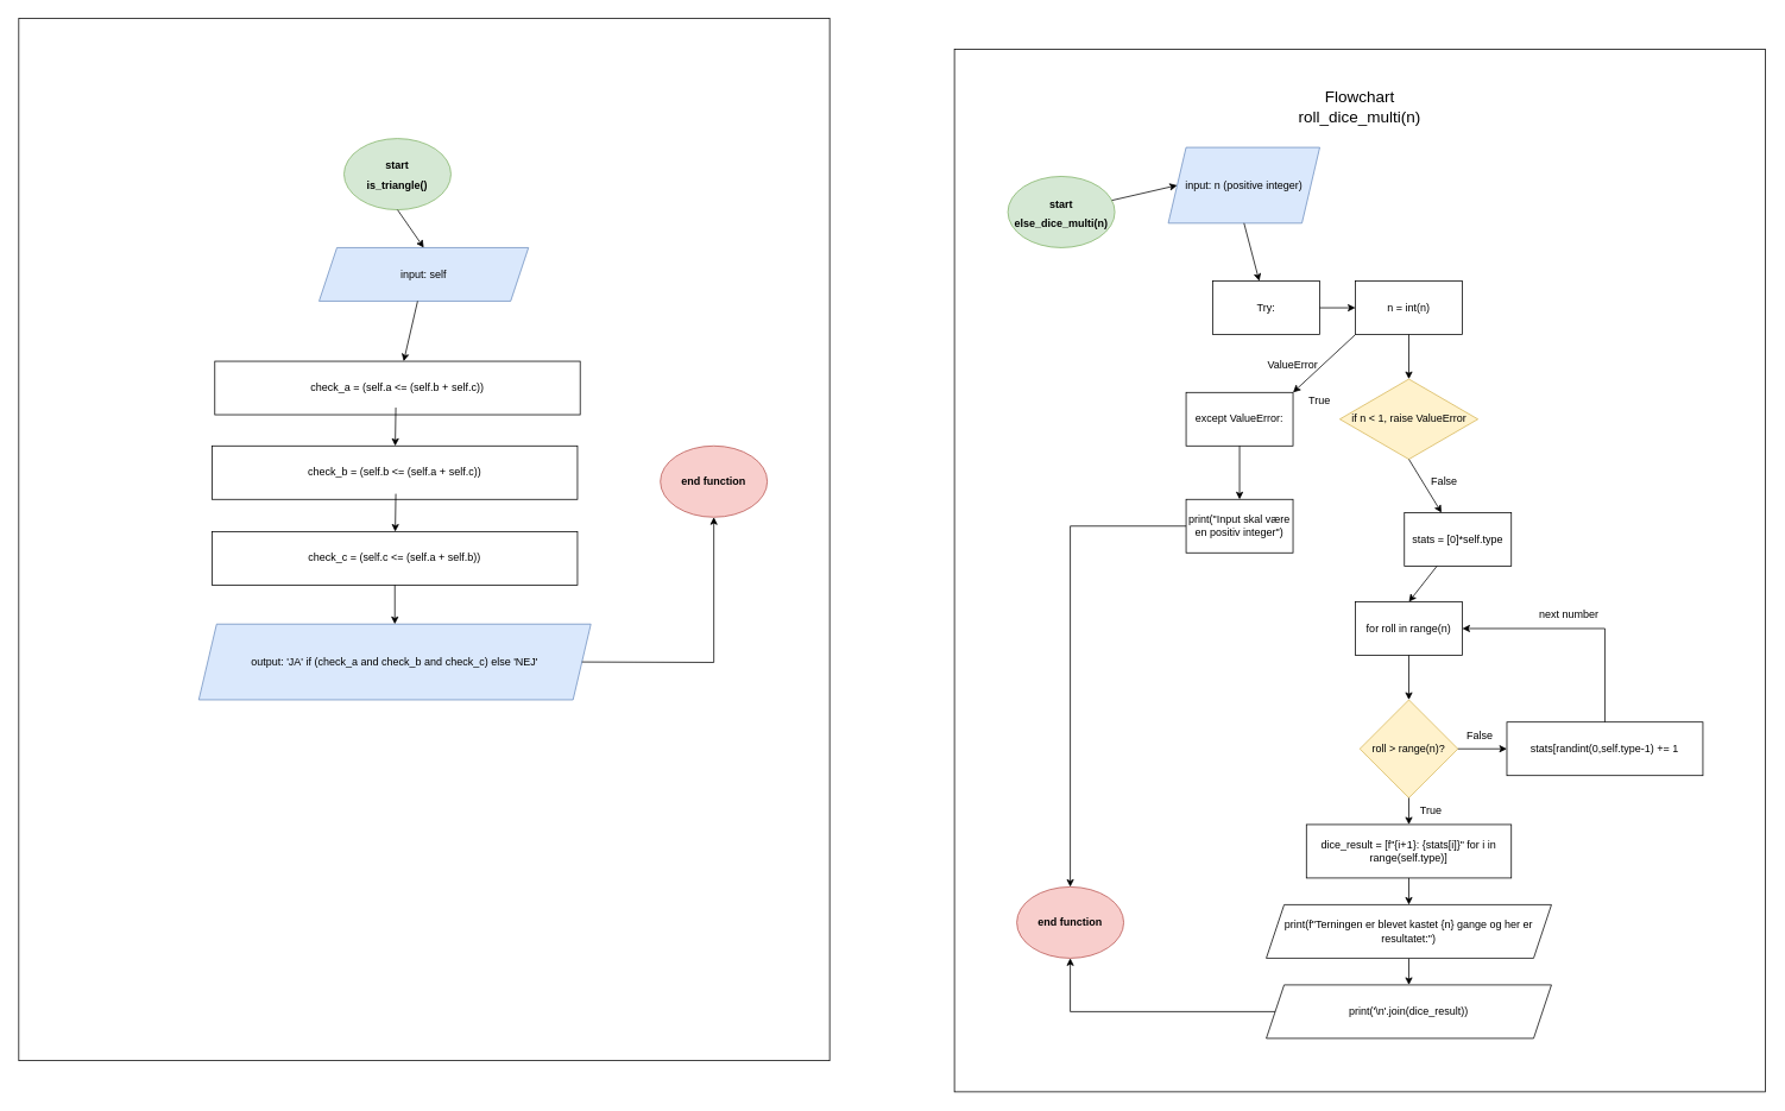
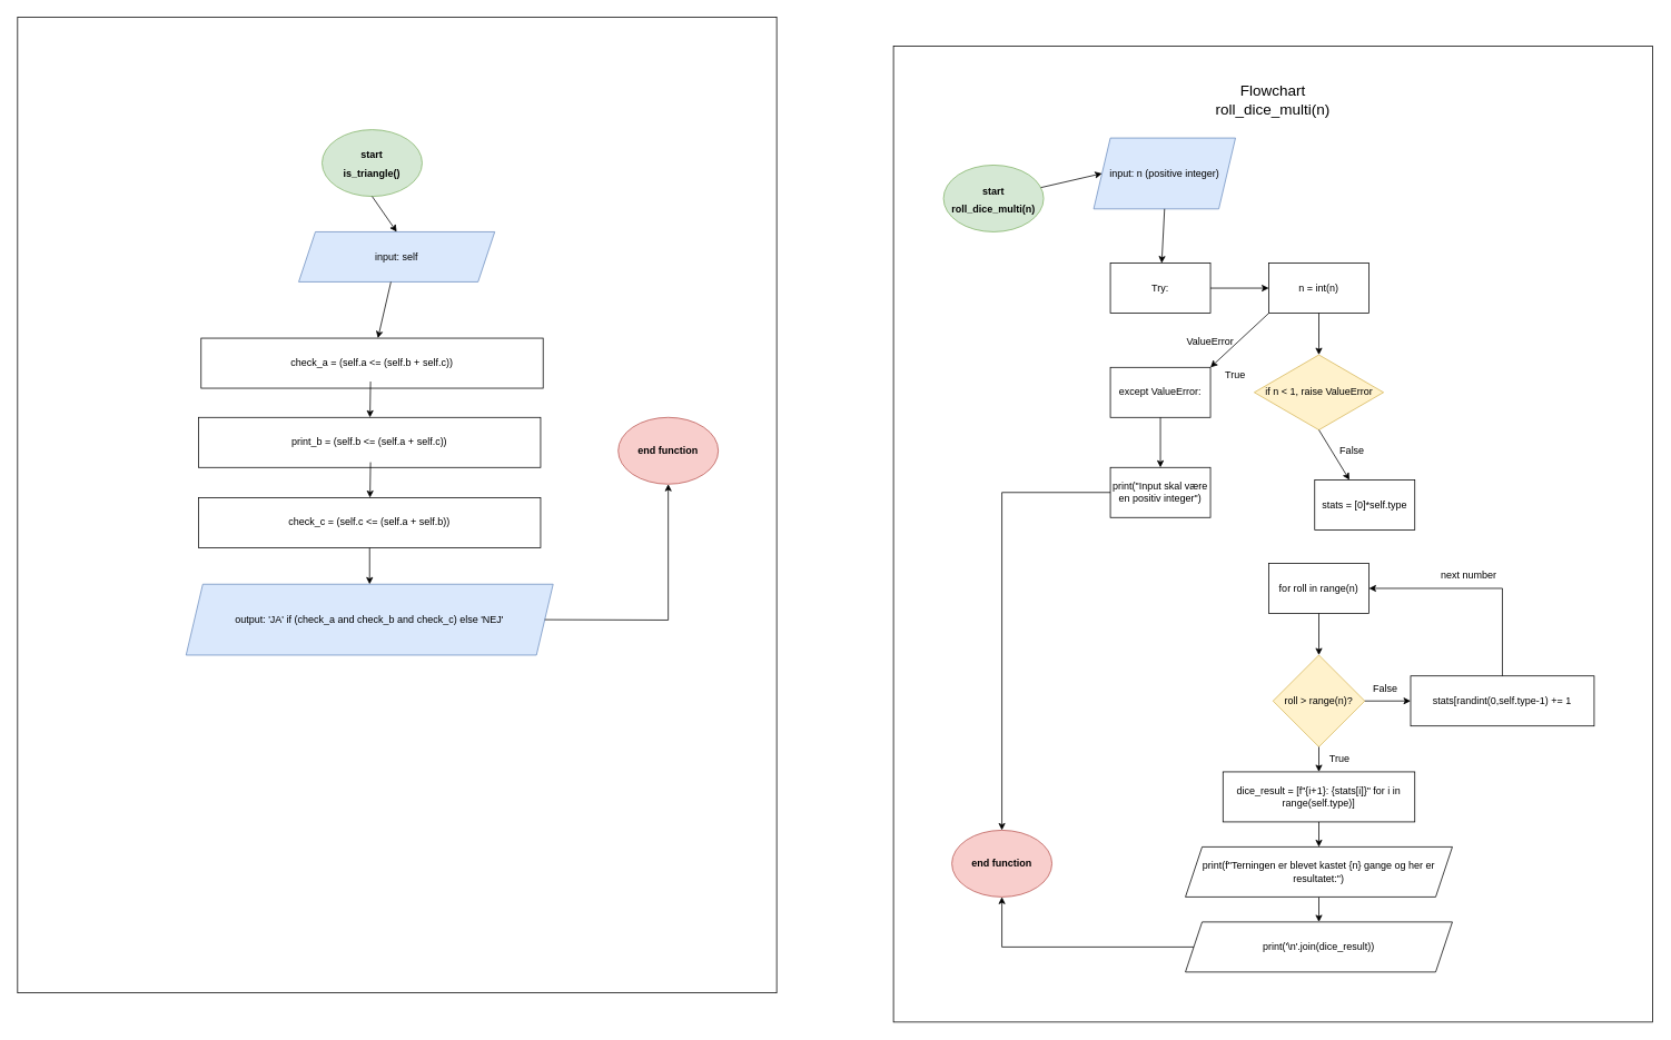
  <mxCell id="0" />
  <mxCell id="1" parent="0" />
  <mxCell id="2" value="" style="rounded=0;whiteSpace=wrap;html=1;" vertex="1" parent="1"><mxGeometry x="1070" y="55" width="910" height="1170" as="geometry" /></mxCell>
  <mxCell id="3" value="&lt;font style=&quot;font-size: 18px;&quot;&gt;Flowchart &lt;br&gt;roll_dice_multi(n)&lt;/font&gt;" style="text;html=1;strokeColor=none;fillColor=none;align=center;verticalAlign=middle;whiteSpace=wrap;rounded=0;" vertex="1" parent="1"><mxGeometry x="1410" y="105" width="230" height="30" as="geometry" /></mxCell>
- <mxCell id="4" value="&lt;font style=&quot;font-size: 12px;&quot;&gt;&lt;b&gt;start&lt;br&gt;else_dice_multi(n)&lt;/b&gt;&lt;/font&gt;" style="ellipse;whiteSpace=wrap;html=1;fontSize=18;fillColor=#d5e8d4;strokeColor=#82b366;" vertex="1" parent="1"><mxGeometry x="1130" y="197.5" width="120" height="80" as="geometry" /></mxCell>
+ <mxCell id="4" value="&lt;font style=&quot;font-size: 12px;&quot;&gt;&lt;b&gt;start&lt;br&gt;roll_dice_multi(n)&lt;/b&gt;&lt;/font&gt;" style="ellipse;whiteSpace=wrap;html=1;fontSize=18;fillColor=#d5e8d4;strokeColor=#82b366;" vertex="1" parent="1"><mxGeometry x="1130" y="197.5" width="120" height="80" as="geometry" /></mxCell>
  <mxCell id="5" value="" style="endArrow=classic;html=1;rounded=0;fontSize=12;entryX=0;entryY=0.5;entryDx=0;entryDy=0;" edge="1" parent="1" source="4" target="6"><mxGeometry width="50" height="50" relative="1" as="geometry"><mxPoint x="1330" y="305" as="sourcePoint" /><mxPoint x="1380" y="255" as="targetPoint" /></mxGeometry></mxCell>
  <mxCell id="6" value="input: n (positive integer)" style="shape=parallelogram;perimeter=parallelogramPerimeter;whiteSpace=wrap;html=1;fixedSize=1;fontSize=12;fillColor=#dae8fc;strokeColor=#6c8ebf;" vertex="1" parent="1"><mxGeometry x="1310" y="165" width="170" height="85" as="geometry" /></mxCell>
- <mxCell id="7" value="Try:" style="rounded=0;whiteSpace=wrap;html=1;fontSize=12;" vertex="1" parent="1"><mxGeometry x="1360" y="315" width="120" height="60" as="geometry" /></mxCell>
+ <mxCell id="7" value="Try:" style="rounded=0;whiteSpace=wrap;html=1;fontSize=12;" vertex="1" parent="1"><mxGeometry x="1330" y="315" width="120" height="60" as="geometry" /></mxCell>
  <mxCell id="8" value="" style="endArrow=classic;html=1;rounded=0;fontSize=12;exitX=0.5;exitY=1;exitDx=0;exitDy=0;" edge="1" parent="1" source="6" target="7"><mxGeometry width="50" height="50" relative="1" as="geometry"><mxPoint x="1405" y="175" as="sourcePoint" /><mxPoint x="1405" y="205" as="targetPoint" /></mxGeometry></mxCell>
  <mxCell id="9" value="" style="endArrow=classic;html=1;rounded=0;fontSize=12;exitX=1;exitY=0.5;exitDx=0;exitDy=0;entryX=0;entryY=0.5;entryDx=0;entryDy=0;" edge="1" parent="1" source="7" target="10"><mxGeometry width="50" height="50" relative="1" as="geometry"><mxPoint x="1440" y="295" as="sourcePoint" /><mxPoint x="1490" y="245" as="targetPoint" /></mxGeometry></mxCell>
  <mxCell id="10" value="n = int(n)" style="rounded=0;whiteSpace=wrap;html=1;fontSize=12;" vertex="1" parent="1"><mxGeometry x="1520" y="315" width="120" height="60" as="geometry" /></mxCell>
  <mxCell id="11" value="" style="endArrow=classic;html=1;rounded=0;fontSize=12;exitX=0.5;exitY=1;exitDx=0;exitDy=0;" edge="1" parent="1" source="10" target="12"><mxGeometry width="50" height="50" relative="1" as="geometry"><mxPoint x="1490" y="325" as="sourcePoint" /><mxPoint x="1540" y="275" as="targetPoint" /></mxGeometry></mxCell>
  <mxCell id="12" value="if n &amp;lt; 1, raise ValueError" style="rhombus;whiteSpace=wrap;html=1;fontSize=12;fillColor=#fff2cc;strokeColor=#d6b656;" vertex="1" parent="1"><mxGeometry x="1502.5" y="425" width="155" height="90" as="geometry" /></mxCell>
  <mxCell id="13" value="" style="endArrow=classic;html=1;rounded=0;fontSize=12;exitX=0.5;exitY=1;exitDx=0;exitDy=0;" edge="1" parent="1" source="12" target="14"><mxGeometry width="50" height="50" relative="1" as="geometry"><mxPoint x="1550" y="425" as="sourcePoint" /><mxPoint x="1600" y="375" as="targetPoint" /></mxGeometry></mxCell>
  <mxCell id="14" value="stats = [0]*self.type" style="rounded=0;whiteSpace=wrap;html=1;fontSize=12;" vertex="1" parent="1"><mxGeometry x="1575" y="575" width="120" height="60" as="geometry" /></mxCell>
  <mxCell id="15" value="except ValueError:" style="rounded=0;whiteSpace=wrap;html=1;fontSize=12;" vertex="1" parent="1"><mxGeometry x="1330" y="440" width="120" height="60" as="geometry" /></mxCell>
  <mxCell id="16" value="print(&quot;Input skal være en positiv integer&quot;)" style="rounded=0;whiteSpace=wrap;html=1;fontSize=12;" vertex="1" parent="1"><mxGeometry x="1330" y="560" width="120" height="60" as="geometry" /></mxCell>
  <mxCell id="17" value="" style="endArrow=classic;html=1;rounded=0;fontSize=12;exitX=0.5;exitY=1;exitDx=0;exitDy=0;" edge="1" parent="1" source="15" target="16"><mxGeometry width="50" height="50" relative="1" as="geometry"><mxPoint x="1420" y="555" as="sourcePoint" /><mxPoint x="1470" y="505" as="targetPoint" /></mxGeometry></mxCell>
  <mxCell id="18" value="True" style="text;html=1;strokeColor=none;fillColor=none;align=center;verticalAlign=middle;whiteSpace=wrap;rounded=0;fontSize=12;" vertex="1" parent="1"><mxGeometry x="1450" y="435" width="60" height="30" as="geometry" /></mxCell>
  <mxCell id="19" value="False" style="text;html=1;strokeColor=none;fillColor=none;align=center;verticalAlign=middle;whiteSpace=wrap;rounded=0;fontSize=12;" vertex="1" parent="1"><mxGeometry x="1590" y="525" width="60" height="30" as="geometry" /></mxCell>
  <mxCell id="20" value="&lt;b&gt;end function&lt;/b&gt;" style="ellipse;whiteSpace=wrap;html=1;fontSize=12;fillColor=#f8cecc;strokeColor=#b85450;" vertex="1" parent="1"><mxGeometry x="1140" y="995" width="120" height="80" as="geometry" /></mxCell>
  <mxCell id="21" value="for roll in range(n)" style="rounded=0;whiteSpace=wrap;html=1;fontSize=12;" vertex="1" parent="1"><mxGeometry x="1520" y="675" width="120" height="60" as="geometry" /></mxCell>
- <mxCell id="22" value="" style="endArrow=classic;html=1;rounded=0;fontSize=12;entryX=0.5;entryY=0;entryDx=0;entryDy=0;" edge="1" parent="1" source="14" target="21"><mxGeometry width="50" height="50" relative="1" as="geometry"><mxPoint x="1540" y="675" as="sourcePoint" /><mxPoint x="1590" y="625" as="targetPoint" /></mxGeometry></mxCell>
  <mxCell id="23" value="roll &amp;gt; range(n)?" style="rhombus;whiteSpace=wrap;html=1;fontSize=12;fillColor=#fff2cc;strokeColor=#d6b656;" vertex="1" parent="1"><mxGeometry x="1525" y="785" width="110" height="110" as="geometry" /></mxCell>
  <mxCell id="24" value="" style="endArrow=classic;html=1;rounded=0;fontSize=12;exitX=0.5;exitY=1;exitDx=0;exitDy=0;" edge="1" parent="1" source="21" target="23"><mxGeometry width="50" height="50" relative="1" as="geometry"><mxPoint x="1540" y="675" as="sourcePoint" /><mxPoint x="1590" y="625" as="targetPoint" /></mxGeometry></mxCell>
  <mxCell id="25" value="False" style="text;html=1;strokeColor=none;fillColor=none;align=center;verticalAlign=middle;whiteSpace=wrap;rounded=0;fontSize=12;" vertex="1" parent="1"><mxGeometry x="1630" y="810" width="60" height="30" as="geometry" /></mxCell>
  <mxCell id="26" value="" style="endArrow=classic;html=1;rounded=0;fontSize=12;exitX=1;exitY=0.5;exitDx=0;exitDy=0;" edge="1" parent="1" source="23" target="27"><mxGeometry width="50" height="50" relative="1" as="geometry"><mxPoint x="1540" y="675" as="sourcePoint" /><mxPoint x="1610" y="735" as="targetPoint" /></mxGeometry></mxCell>
  <mxCell id="27" value="stats[randint(0,self.type-1) += 1" style="rounded=0;whiteSpace=wrap;html=1;fontSize=12;" vertex="1" parent="1"><mxGeometry x="1690" y="810" width="220" height="60" as="geometry" /></mxCell>
  <mxCell id="28" value="" style="endArrow=classic;html=1;rounded=0;fontSize=12;exitX=0.5;exitY=0;exitDx=0;exitDy=0;entryX=1;entryY=0.5;entryDx=0;entryDy=0;" edge="1" parent="1" source="27" target="21"><mxGeometry width="50" height="50" relative="1" as="geometry"><mxPoint x="1540" y="685" as="sourcePoint" /><mxPoint x="1590" y="635" as="targetPoint" /><Array as="points"><mxPoint x="1800" y="705" /></Array></mxGeometry></mxCell>
  <mxCell id="29" value="next number" style="text;html=1;strokeColor=none;fillColor=none;align=center;verticalAlign=middle;whiteSpace=wrap;rounded=0;fontSize=12;" vertex="1" parent="1"><mxGeometry x="1710" y="675" width="100" height="30" as="geometry" /></mxCell>
  <mxCell id="30" value="" style="endArrow=classic;html=1;rounded=0;fontSize=12;exitX=0.5;exitY=1;exitDx=0;exitDy=0;" edge="1" parent="1" source="23" target="31"><mxGeometry width="50" height="50" relative="1" as="geometry"><mxPoint x="1540" y="775" as="sourcePoint" /><mxPoint x="1590" y="725" as="targetPoint" /></mxGeometry></mxCell>
  <mxCell id="31" value="dice_result =&amp;nbsp;[f&quot;{i+1}: {stats[i]}&quot; for i in range(self.type)]" style="rounded=0;whiteSpace=wrap;html=1;fontSize=12;" vertex="1" parent="1"><mxGeometry x="1465" y="925" width="230" height="60" as="geometry" /></mxCell>
  <mxCell id="32" value="" style="endArrow=classic;html=1;rounded=0;fontSize=12;exitX=0.5;exitY=1;exitDx=0;exitDy=0;entryX=0.5;entryY=0;entryDx=0;entryDy=0;" edge="1" parent="1" source="31" target="39"><mxGeometry width="50" height="50" relative="1" as="geometry"><mxPoint x="1540" y="895" as="sourcePoint" /><mxPoint x="1580" y="1015" as="targetPoint" /></mxGeometry></mxCell>
  <mxCell id="33" value="" style="endArrow=classic;html=1;rounded=0;fontSize=12;exitX=0.5;exitY=1;exitDx=0;exitDy=0;entryX=0.5;entryY=0;entryDx=0;entryDy=0;" edge="1" parent="1" source="39" target="40"><mxGeometry width="50" height="50" relative="1" as="geometry"><mxPoint x="1580" y="1075" as="sourcePoint" /><mxPoint x="1580" y="1115" as="targetPoint" /></mxGeometry></mxCell>
  <mxCell id="34" value="" style="endArrow=classic;html=1;rounded=0;fontSize=12;exitX=0;exitY=0.5;exitDx=0;exitDy=0;entryX=0.5;entryY=1;entryDx=0;entryDy=0;" edge="1" parent="1" source="40" target="20"><mxGeometry width="50" height="50" relative="1" as="geometry"><mxPoint x="1450" y="1135" as="sourcePoint" /><mxPoint x="1470" y="1035" as="targetPoint" /><Array as="points"><mxPoint x="1200" y="1135" /></Array></mxGeometry></mxCell>
  <mxCell id="35" value="" style="endArrow=classic;html=1;rounded=0;fontSize=12;exitX=0;exitY=0.5;exitDx=0;exitDy=0;entryX=0.5;entryY=0;entryDx=0;entryDy=0;" edge="1" parent="1" source="16" target="20"><mxGeometry width="50" height="50" relative="1" as="geometry"><mxPoint x="1420" y="855" as="sourcePoint" /><mxPoint x="1470" y="805" as="targetPoint" /><Array as="points"><mxPoint x="1200" y="590" /></Array></mxGeometry></mxCell>
  <mxCell id="36" value="True" style="text;html=1;strokeColor=none;fillColor=none;align=center;verticalAlign=middle;whiteSpace=wrap;rounded=0;fontSize=12;" vertex="1" parent="1"><mxGeometry x="1575" y="895" width="60" height="30" as="geometry" /></mxCell>
  <mxCell id="37" value="" style="endArrow=classic;html=1;rounded=0;fontSize=12;exitX=0;exitY=1;exitDx=0;exitDy=0;entryX=1;entryY=0;entryDx=0;entryDy=0;" edge="1" parent="1" source="10" target="15"><mxGeometry width="50" height="50" relative="1" as="geometry"><mxPoint x="1430" y="675" as="sourcePoint" /><mxPoint x="1480" y="625" as="targetPoint" /></mxGeometry></mxCell>
  <mxCell id="38" value="ValueError" style="text;html=1;strokeColor=none;fillColor=none;align=center;verticalAlign=middle;whiteSpace=wrap;rounded=0;fontSize=12;" vertex="1" parent="1"><mxGeometry x="1420" y="395" width="60" height="30" as="geometry" /></mxCell>
  <mxCell id="39" value="print(f&quot;Terningen er blevet kastet {n} gange og her er resultatet:&quot;)" style="shape=parallelogram;perimeter=parallelogramPerimeter;whiteSpace=wrap;html=1;fixedSize=1;rounded=0;sketch=0;fontSize=12;" vertex="1" parent="1"><mxGeometry x="1420" y="1015" width="320" height="60" as="geometry" /></mxCell>
  <mxCell id="40" value="print('\n'.join(dice_result))" style="shape=parallelogram;perimeter=parallelogramPerimeter;whiteSpace=wrap;html=1;fixedSize=1;rounded=0;sketch=0;fontSize=12;" vertex="1" parent="1"><mxGeometry x="1420" y="1105" width="320" height="60" as="geometry" /></mxCell>
  <mxCell id="41" value="" style="rounded=0;whiteSpace=wrap;html=1;" vertex="1" parent="1"><mxGeometry x="20" y="20" width="910" height="1170" as="geometry" /></mxCell>
  <mxCell id="42" value="&lt;font style=&quot;font-size: 12px;&quot;&gt;&lt;b&gt;start&lt;br&gt;is_triangle()&lt;br&gt;&lt;/b&gt;&lt;/font&gt;" style="ellipse;whiteSpace=wrap;html=1;fontSize=18;fillColor=#d5e8d4;strokeColor=#82b366;" vertex="1" parent="1"><mxGeometry x="385" y="155" width="120" height="80" as="geometry" /></mxCell>
  <mxCell id="43" value="input: self" style="shape=parallelogram;perimeter=parallelogramPerimeter;whiteSpace=wrap;html=1;fixedSize=1;fontSize=12;fillColor=#dae8fc;strokeColor=#6c8ebf;" vertex="1" parent="1"><mxGeometry x="357" y="277.5" width="235" height="60" as="geometry" /></mxCell>
  <mxCell id="44" value="check_a = (self.a &amp;lt;= (self.b + self.c))" style="rounded=0;whiteSpace=wrap;html=1;fontSize=12;" vertex="1" parent="1"><mxGeometry x="240" y="405" width="410" height="60" as="geometry" /></mxCell>
  <mxCell id="45" value="" style="endArrow=classic;html=1;rounded=0;fontSize=12;" edge="1" parent="1" target="44" source="43"><mxGeometry width="50" height="50" relative="1" as="geometry"><mxPoint x="435" y="370" as="sourcePoint" /><mxPoint x="445" y="295" as="targetPoint" /></mxGeometry></mxCell>
- <mxCell id="46" value="check_b = (self.b &amp;lt;= (self.a + self.c))" style="rounded=0;whiteSpace=wrap;html=1;fontSize=12;" vertex="1" parent="1"><mxGeometry x="237" y="500" width="410" height="60" as="geometry" /></mxCell>
+ <mxCell id="46" value="print_b = (self.b &amp;lt;= (self.a + self.c))" style="rounded=0;whiteSpace=wrap;html=1;fontSize=12;" vertex="1" parent="1"><mxGeometry x="237" y="500" width="410" height="60" as="geometry" /></mxCell>
  <mxCell id="47" value="" style="endArrow=classic;html=1;rounded=0;fontSize=12;" edge="1" parent="1" target="46"><mxGeometry width="50" height="50" relative="1" as="geometry"><mxPoint x="443.109" y="457" as="sourcePoint" /><mxPoint x="445" y="389.5" as="targetPoint" /></mxGeometry></mxCell>
  <mxCell id="48" value="check_c = (self.c &amp;lt;= (self.a + self.b))" style="rounded=0;whiteSpace=wrap;html=1;fontSize=12;" vertex="1" parent="1"><mxGeometry x="237" y="596.25" width="410" height="60" as="geometry" /></mxCell>
  <mxCell id="49" value="" style="endArrow=classic;html=1;rounded=0;fontSize=12;" edge="1" parent="1" target="48"><mxGeometry width="50" height="50" relative="1" as="geometry"><mxPoint x="443.109" y="553.75" as="sourcePoint" /><mxPoint x="445" y="486.25" as="targetPoint" /></mxGeometry></mxCell>
  <mxCell id="50" value="" style="endArrow=classic;html=1;rounded=0;exitX=0.5;exitY=1;exitDx=0;exitDy=0;entryX=0.5;entryY=0;entryDx=0;entryDy=0;" edge="1" parent="1" source="42" target="43"><mxGeometry width="50" height="50" relative="1" as="geometry"><mxPoint x="700" y="465" as="sourcePoint" /><mxPoint x="750" y="415" as="targetPoint" /></mxGeometry></mxCell>
  <mxCell id="51" value="output: 'JA' if (check_a and check_b and check_c) else 'NEJ'" style="shape=parallelogram;perimeter=parallelogramPerimeter;whiteSpace=wrap;html=1;fixedSize=1;fontSize=12;fillColor=#dae8fc;strokeColor=#6c8ebf;" vertex="1" parent="1"><mxGeometry x="222" y="700" width="440" height="85" as="geometry" /></mxCell>
  <mxCell id="52" value="" style="endArrow=classic;html=1;rounded=0;exitX=0.5;exitY=1;exitDx=0;exitDy=0;entryX=0.5;entryY=0;entryDx=0;entryDy=0;" edge="1" parent="1" source="48" target="51"><mxGeometry width="50" height="50" relative="1" as="geometry"><mxPoint x="700" y="575" as="sourcePoint" /><mxPoint x="750" y="525" as="targetPoint" /></mxGeometry></mxCell>
  <mxCell id="53" value="&lt;b&gt;end function&lt;/b&gt;" style="ellipse;whiteSpace=wrap;html=1;fontSize=12;fillColor=#f8cecc;strokeColor=#b85450;" vertex="1" parent="1"><mxGeometry x="740" y="500" width="120" height="80" as="geometry" /></mxCell>
  <mxCell id="54" value="" style="endArrow=classic;html=1;rounded=0;exitX=1;exitY=0.5;exitDx=0;exitDy=0;entryX=0.5;entryY=1;entryDx=0;entryDy=0;" edge="1" parent="1" source="51" target="53"><mxGeometry width="50" height="50" relative="1" as="geometry"><mxPoint x="700" y="685" as="sourcePoint" /><mxPoint x="790" y="565" as="targetPoint" /><Array as="points"><mxPoint x="800" y="743" /></Array></mxGeometry></mxCell>
